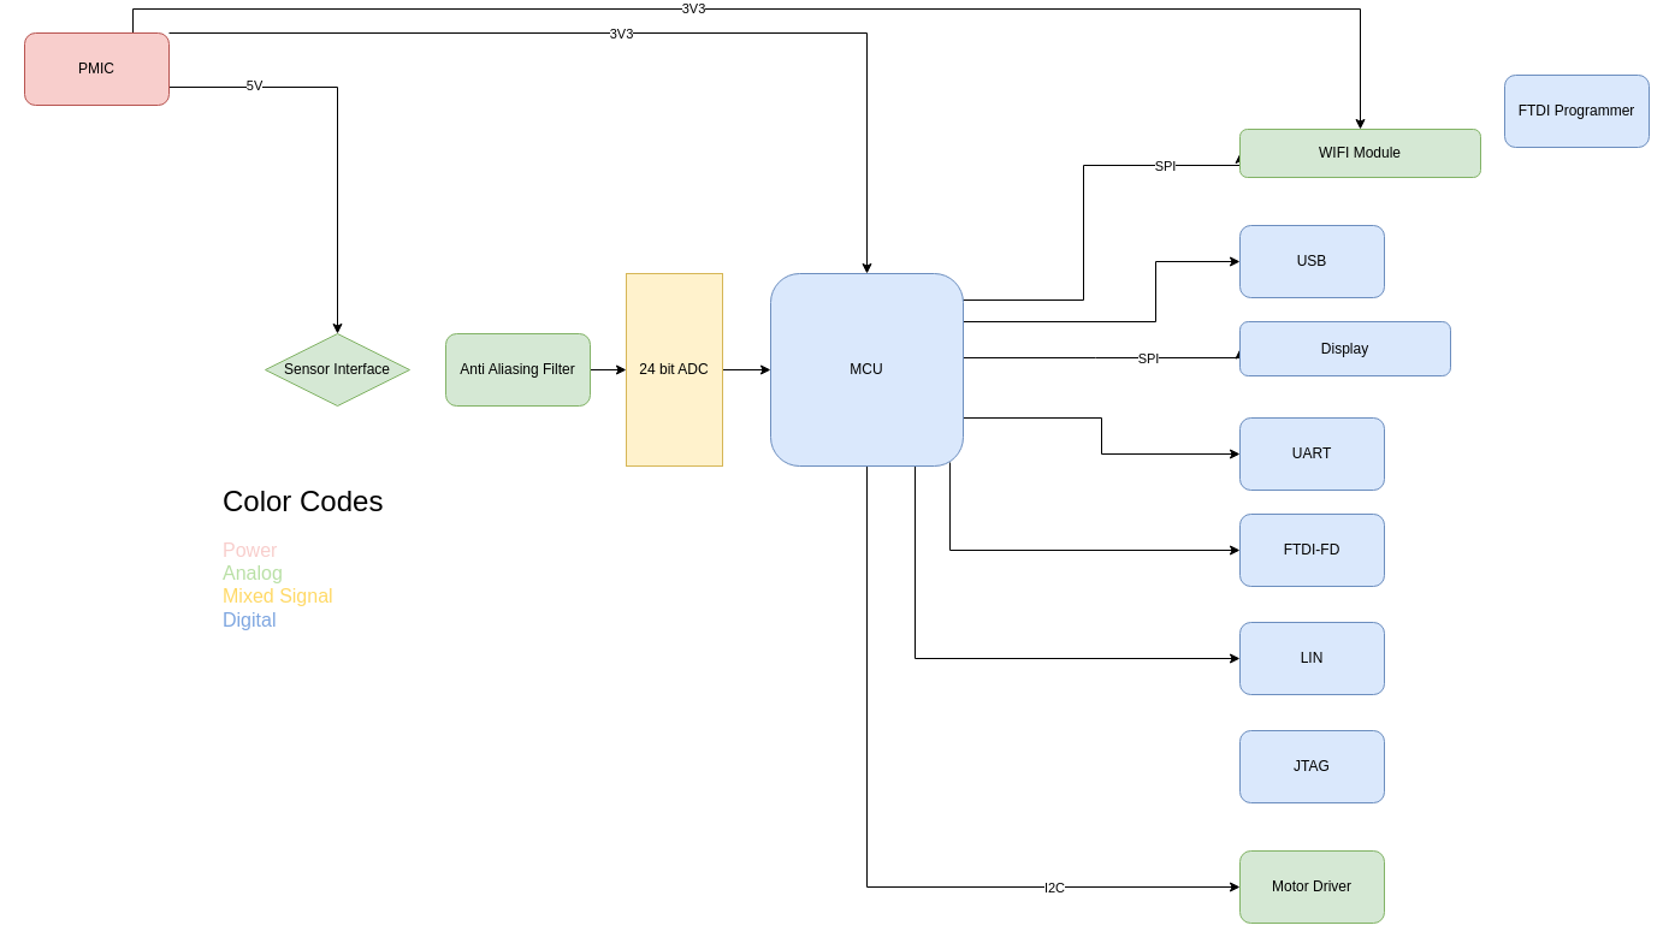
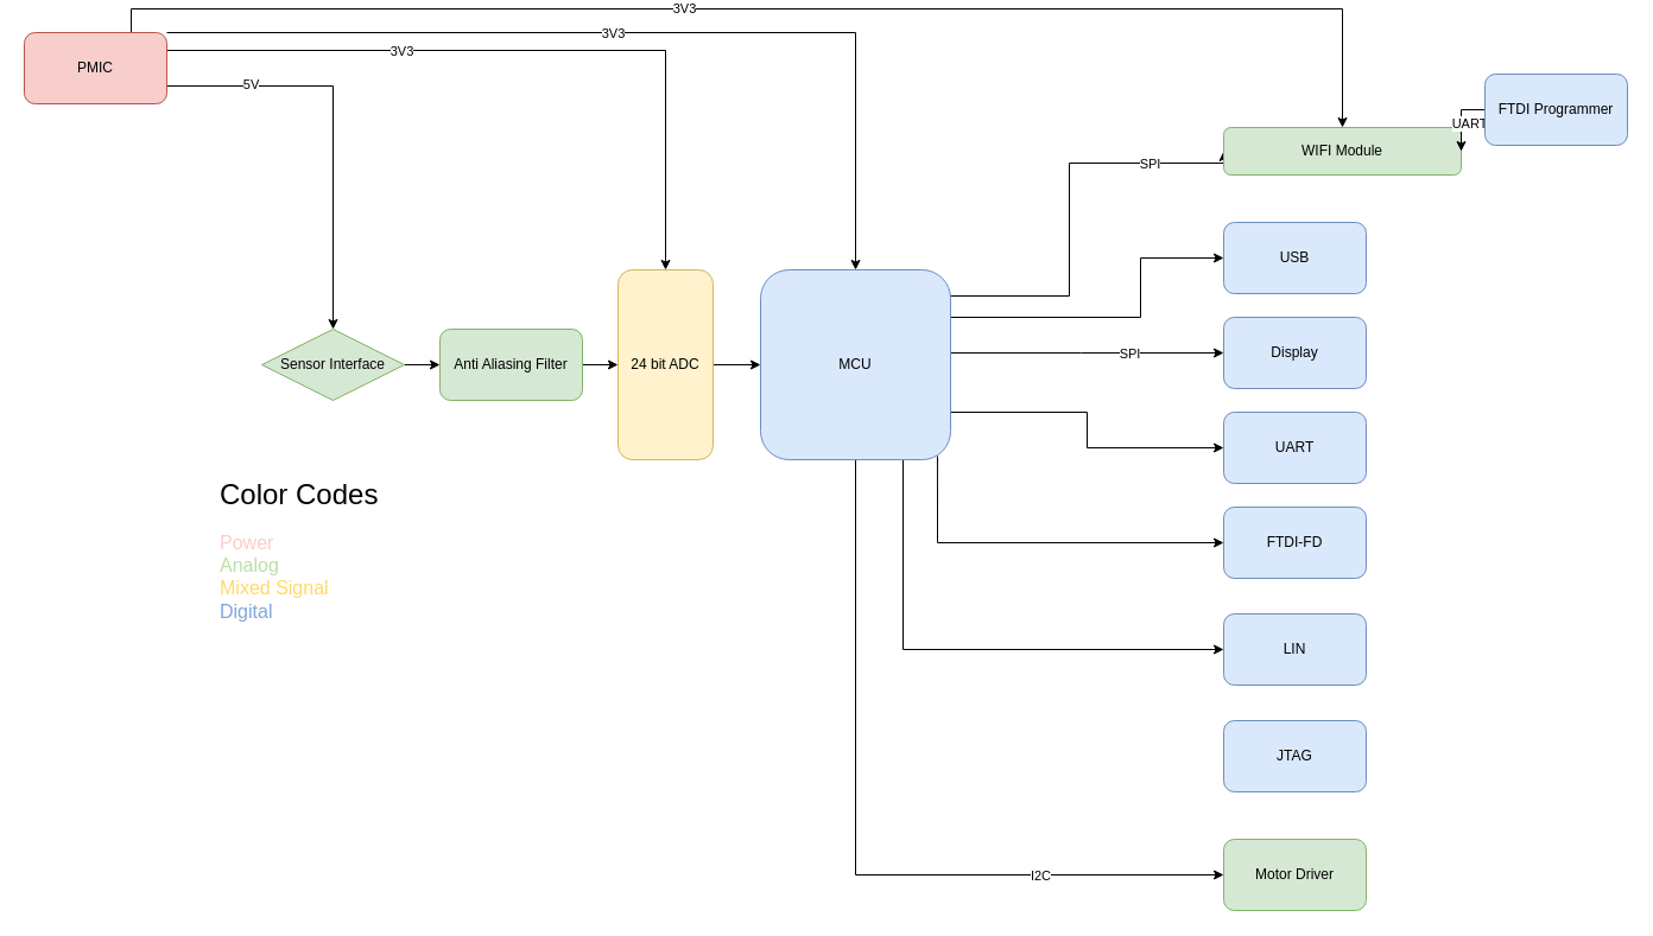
  <mxCell id="0" />
  <mxCell id="1" parent="0" />
  <mxCell id="2" style="edgeStyle=orthogonalEdgeStyle;rounded=0;orthogonalLoop=1;jettySize=auto;html=1;entryX=0.5;entryY=0;entryDx=0;entryDy=0;exitX=1;exitY=0;exitDx=0;exitDy=0;" parent="1" source="10" target="21" edge="1"><mxGeometry relative="1" as="geometry"><Array as="points"><mxPoint x="720" y="20" /></Array></mxGeometry></mxCell>
  <mxCell id="3" value="3V3" style="edgeLabel;html=1;align=center;verticalAlign=middle;resizable=0;points=[];" parent="2" vertex="1" connectable="0"><mxGeometry x="0.019" y="-2" relative="1" as="geometry"><mxPoint x="-22" y="-2" as="offset" /></mxGeometry></mxCell>
  <mxCell id="4" style="edgeStyle=orthogonalEdgeStyle;rounded=0;orthogonalLoop=1;jettySize=auto;html=1;exitX=1;exitY=0.75;exitDx=0;exitDy=0;entryX=0.5;entryY=0;entryDx=0;entryDy=0;" parent="1" source="10" target="31" edge="1"><mxGeometry relative="1" as="geometry" /></mxCell>
  <mxCell id="5" value="5V&lt;br&gt;" style="edgeLabel;html=1;align=center;verticalAlign=middle;resizable=0;points=[];" parent="4" vertex="1" connectable="0"><mxGeometry x="-0.658" y="2" relative="1" as="geometry"><mxPoint x="11" as="offset" /></mxGeometry></mxCell>
+ <mxCell id="6" style="edgeStyle=orthogonalEdgeStyle;rounded=0;orthogonalLoop=1;jettySize=auto;html=1;exitX=1;exitY=0.25;exitDx=0;exitDy=0;entryX=0.5;entryY=0;entryDx=0;entryDy=0;" parent="1" source="10" target="27" edge="1"><mxGeometry relative="1" as="geometry" /></mxCell>
+ <mxCell id="7" value="3V3" style="edgeLabel;html=1;align=center;verticalAlign=middle;resizable=0;points=[];" vertex="1" connectable="0" parent="6"><mxGeometry x="-0.349" relative="1" as="geometry"><mxPoint as="offset" /></mxGeometry></mxCell>
  <mxCell id="8" style="edgeStyle=orthogonalEdgeStyle;rounded=0;orthogonalLoop=1;jettySize=auto;html=1;exitX=0.75;exitY=0;exitDx=0;exitDy=0;entryX=0.5;entryY=0;entryDx=0;entryDy=0;" parent="1" source="10" target="22" edge="1"><mxGeometry relative="1" as="geometry" /></mxCell>
  <mxCell id="9" value="3V3" style="edgeLabel;html=1;align=center;verticalAlign=middle;resizable=0;points=[];" vertex="1" connectable="0" parent="8"><mxGeometry x="-0.149" y="1" relative="1" as="geometry"><mxPoint as="offset" /></mxGeometry></mxCell>
  <mxCell id="10" value="PMIC" style="rounded=1;whiteSpace=wrap;html=1;fillColor=#f8cecc;strokeColor=#b85450;" parent="1" vertex="1"><mxGeometry x="20" y="20" width="120" height="60" as="geometry" /></mxCell>
  <mxCell id="11" style="edgeStyle=orthogonalEdgeStyle;rounded=0;orthogonalLoop=1;jettySize=auto;html=1;entryX=0;entryY=0.5;entryDx=0;entryDy=0;" parent="1" target="22" edge="1"><mxGeometry relative="1" as="geometry"><mxPoint x="790" y="242" as="sourcePoint" /><Array as="points"><mxPoint x="900" y="242" /><mxPoint x="900" y="130" /></Array></mxGeometry></mxCell>
  <mxCell id="12" value="SPI" style="edgeLabel;html=1;align=center;verticalAlign=middle;resizable=0;points=[];" vertex="1" connectable="0" parent="11"><mxGeometry x="0.443" relative="1" as="geometry"><mxPoint x="28" as="offset" /></mxGeometry></mxCell>
  <mxCell id="13" style="edgeStyle=orthogonalEdgeStyle;rounded=0;orthogonalLoop=1;jettySize=auto;html=1;exitX=1;exitY=0.25;exitDx=0;exitDy=0;entryX=0;entryY=0.5;entryDx=0;entryDy=0;" parent="1" source="21" target="23" edge="1"><mxGeometry relative="1" as="geometry"><Array as="points"><mxPoint x="960" y="260" /><mxPoint x="960" y="210" /></Array></mxGeometry></mxCell>
  <mxCell id="14" style="edgeStyle=orthogonalEdgeStyle;rounded=0;orthogonalLoop=1;jettySize=auto;html=1;entryX=0;entryY=0.5;entryDx=0;entryDy=0;" parent="1" target="24" edge="1"><mxGeometry relative="1" as="geometry"><mxPoint x="800" y="290" as="sourcePoint" /><Array as="points"><mxPoint x="910" y="290" /><mxPoint x="910" y="290" /></Array></mxGeometry></mxCell>
  <mxCell id="15" value="SPI" style="edgeLabel;html=1;align=center;verticalAlign=middle;resizable=0;points=[];" vertex="1" connectable="0" parent="14"><mxGeometry x="-0.157" y="2" relative="1" as="geometry"><mxPoint x="53" y="2" as="offset" /></mxGeometry></mxCell>
  <mxCell id="16" style="edgeStyle=orthogonalEdgeStyle;rounded=0;orthogonalLoop=1;jettySize=auto;html=1;exitX=1;exitY=0.75;exitDx=0;exitDy=0;entryX=0;entryY=0.5;entryDx=0;entryDy=0;" parent="1" source="21" target="25" edge="1"><mxGeometry relative="1" as="geometry" /></mxCell>
  <mxCell id="17" style="edgeStyle=orthogonalEdgeStyle;rounded=0;orthogonalLoop=1;jettySize=auto;html=1;exitX=0.5;exitY=1;exitDx=0;exitDy=0;entryX=0;entryY=0.5;entryDx=0;entryDy=0;" edge="1" parent="1" source="21" target="33"><mxGeometry relative="1" as="geometry" /></mxCell>
  <mxCell id="18" value="I2C" style="edgeLabel;html=1;align=center;verticalAlign=middle;resizable=0;points=[];" vertex="1" connectable="0" parent="17"><mxGeometry x="0.133" y="-1" relative="1" as="geometry"><mxPoint x="131" y="-1" as="offset" /></mxGeometry></mxCell>
  <mxCell id="19" style="edgeStyle=orthogonalEdgeStyle;rounded=0;orthogonalLoop=1;jettySize=auto;html=1;exitX=0.931;exitY=0.981;exitDx=0;exitDy=0;entryX=0;entryY=0.5;entryDx=0;entryDy=0;exitPerimeter=0;" edge="1" parent="1" source="21" target="34"><mxGeometry relative="1" as="geometry"><Array as="points"><mxPoint x="789" y="450" /></Array></mxGeometry></mxCell>
  <mxCell id="20" style="edgeStyle=orthogonalEdgeStyle;rounded=0;orthogonalLoop=1;jettySize=auto;html=1;exitX=0.75;exitY=1;exitDx=0;exitDy=0;entryX=0;entryY=0.5;entryDx=0;entryDy=0;" edge="1" parent="1" source="21" target="35"><mxGeometry relative="1" as="geometry" /></mxCell>
  <mxCell id="21" value="MCU" style="rounded=1;whiteSpace=wrap;html=1;fillColor=#dae8fc;strokeColor=#6c8ebf;" parent="1" vertex="1"><mxGeometry x="640" y="220" width="160" height="160" as="geometry" /></mxCell>
  <mxCell id="22" value="WIFI Module" style="rounded=1;whiteSpace=wrap;html=1;fillColor=#d5e8d4;strokeColor=#82b366;" parent="1" vertex="1"><mxGeometry x="1030" y="100" width="200" height="40" as="geometry" /></mxCell>
  <mxCell id="23" value="USB" style="rounded=1;whiteSpace=wrap;html=1;fillColor=#dae8fc;strokeColor=#6c8ebf;" parent="1" vertex="1"><mxGeometry x="1030" y="180" width="120" height="60" as="geometry" /></mxCell>
- <mxCell id="24" value="Display" style="rounded=1;whiteSpace=wrap;html=1;fillColor=#dae8fc;strokeColor=#6c8ebf;" parent="1" vertex="1"><mxGeometry x="1030" y="260" width="175" height="45" as="geometry" /></mxCell>
+ <mxCell id="24" value="Display" style="rounded=1;whiteSpace=wrap;html=1;fillColor=#dae8fc;strokeColor=#6c8ebf;" parent="1" vertex="1"><mxGeometry x="1030" y="260" width="120" height="60" as="geometry" /></mxCell>
  <mxCell id="25" value="UART" style="rounded=1;whiteSpace=wrap;html=1;fillColor=#dae8fc;strokeColor=#6c8ebf;" parent="1" vertex="1"><mxGeometry x="1030" y="340" width="120" height="60" as="geometry" /></mxCell>
  <mxCell id="26" style="edgeStyle=orthogonalEdgeStyle;rounded=0;orthogonalLoop=1;jettySize=auto;html=1;exitX=1;exitY=0.5;exitDx=0;exitDy=0;entryX=0;entryY=0.5;entryDx=0;entryDy=0;" parent="1" source="27" target="21" edge="1"><mxGeometry relative="1" as="geometry" /></mxCell>
- <mxCell id="27" value="24 bit ADC" style="whiteSpace=wrap;html=1;fillColor=#fff2cc;strokeColor=#d6b656;rounded=0;" parent="1" vertex="1"><mxGeometry x="520" y="220" width="80" height="160" as="geometry" /></mxCell>
+ <mxCell id="27" value="24 bit ADC" style="rounded=1;whiteSpace=wrap;html=1;fillColor=#fff2cc;strokeColor=#d6b656;" parent="1" vertex="1"><mxGeometry x="520" y="220" width="80" height="160" as="geometry" /></mxCell>
  <mxCell id="28" style="edgeStyle=orthogonalEdgeStyle;rounded=0;orthogonalLoop=1;jettySize=auto;html=1;exitX=1;exitY=0.5;exitDx=0;exitDy=0;entryX=0;entryY=0.5;entryDx=0;entryDy=0;" parent="1" source="29" target="27" edge="1"><mxGeometry relative="1" as="geometry" /></mxCell>
  <mxCell id="29" value="Anti Aliasing Filter" style="rounded=1;whiteSpace=wrap;html=1;fillColor=#d5e8d4;strokeColor=#82b366;" parent="1" vertex="1"><mxGeometry x="370" y="270" width="120" height="60" as="geometry" /></mxCell>
+ <mxCell id="30" style="edgeStyle=orthogonalEdgeStyle;rounded=0;orthogonalLoop=1;jettySize=auto;html=1;exitX=1;exitY=0.5;exitDx=0;exitDy=0;entryX=0;entryY=0.5;entryDx=0;entryDy=0;" parent="1" source="31" target="29" edge="1"><mxGeometry relative="1" as="geometry" /></mxCell>
  <mxCell id="31" value="Sensor Interface" style="rhombus;whiteSpace=wrap;html=1;fillColor=#d5e8d4;strokeColor=#82b366;" parent="1" vertex="1"><mxGeometry x="220" y="270" width="120" height="60" as="geometry" /></mxCell>
  <mxCell id="32" value="&lt;h1&gt;&lt;span style=&quot;font-weight: normal&quot;&gt;Color Codes&lt;/span&gt;&lt;/h1&gt;&lt;p style=&quot;font-size: 16px&quot;&gt;&lt;font color=&quot;#f8cecc&quot; style=&quot;font-size: 16px&quot;&gt;Power&lt;/font&gt;&lt;br&gt;&lt;font color=&quot;#b9e0a5&quot; style=&quot;font-size: 16px&quot;&gt;Analog&lt;/font&gt;&lt;br&gt;&lt;font color=&quot;#ffd966&quot; style=&quot;font-size: 16px&quot;&gt;Mixed Signal&lt;br&gt;&lt;/font&gt;&lt;font color=&quot;#7ea6e0&quot; style=&quot;font-size: 16px&quot;&gt;Digital&lt;/font&gt;&lt;/p&gt;" style="text;html=1;strokeColor=none;fillColor=none;spacing=5;spacingTop=-20;whiteSpace=wrap;overflow=hidden;rounded=0;" parent="1" vertex="1"><mxGeometry y="390" width="190" height="140" as="geometry" x="180" /></mxCell>
  <mxCell id="33" value="Motor Driver" style="rounded=1;whiteSpace=wrap;html=1;fillColor=#d5e8d4;strokeColor=#82b366;" vertex="1" parent="1"><mxGeometry x="1030" y="700" width="120" height="60" as="geometry" /></mxCell>
  <mxCell id="34" value="FTDI-FD" style="rounded=1;whiteSpace=wrap;html=1;fillColor=#dae8fc;strokeColor=#6c8ebf;" vertex="1" parent="1"><mxGeometry x="1030" y="420" width="120" height="60" as="geometry" /></mxCell>
  <mxCell id="35" value="LIN" style="rounded=1;whiteSpace=wrap;html=1;fillColor=#dae8fc;strokeColor=#6c8ebf;" vertex="1" parent="1"><mxGeometry x="1030" y="510" width="120" height="60" as="geometry" /></mxCell>
  <mxCell id="36" value="JTAG" style="rounded=1;whiteSpace=wrap;html=1;fillColor=#dae8fc;strokeColor=#6c8ebf;" vertex="1" parent="1"><mxGeometry x="1030" y="600" width="120" height="60" as="geometry" /></mxCell>
+ <mxCell id="37" style="edgeStyle=orthogonalEdgeStyle;rounded=0;orthogonalLoop=1;jettySize=auto;html=1;exitX=0;exitY=0.5;exitDx=0;exitDy=0;entryX=1;entryY=0.5;entryDx=0;entryDy=0;" edge="1" parent="1" source="39" target="22"><mxGeometry relative="1" as="geometry" /></mxCell>
+ <mxCell id="38" value="UART" style="edgeLabel;html=1;align=center;verticalAlign=middle;resizable=0;points=[];" vertex="1" connectable="0" parent="37"><mxGeometry x="0.11" relative="1" as="geometry"><mxPoint x="6" as="offset" /></mxGeometry></mxCell>
  <mxCell id="39" value="FTDI Programmer" style="rounded=1;whiteSpace=wrap;html=1;fillColor=#dae8fc;strokeColor=#6c8ebf;" vertex="1" parent="1"><mxGeometry x="1250" y="55" width="120" height="60" as="geometry" /></mxCell>
